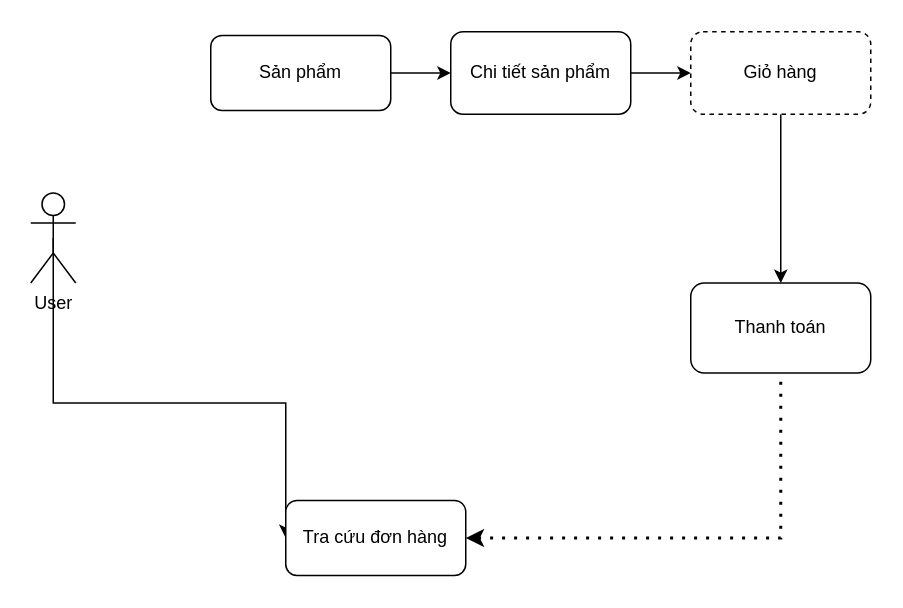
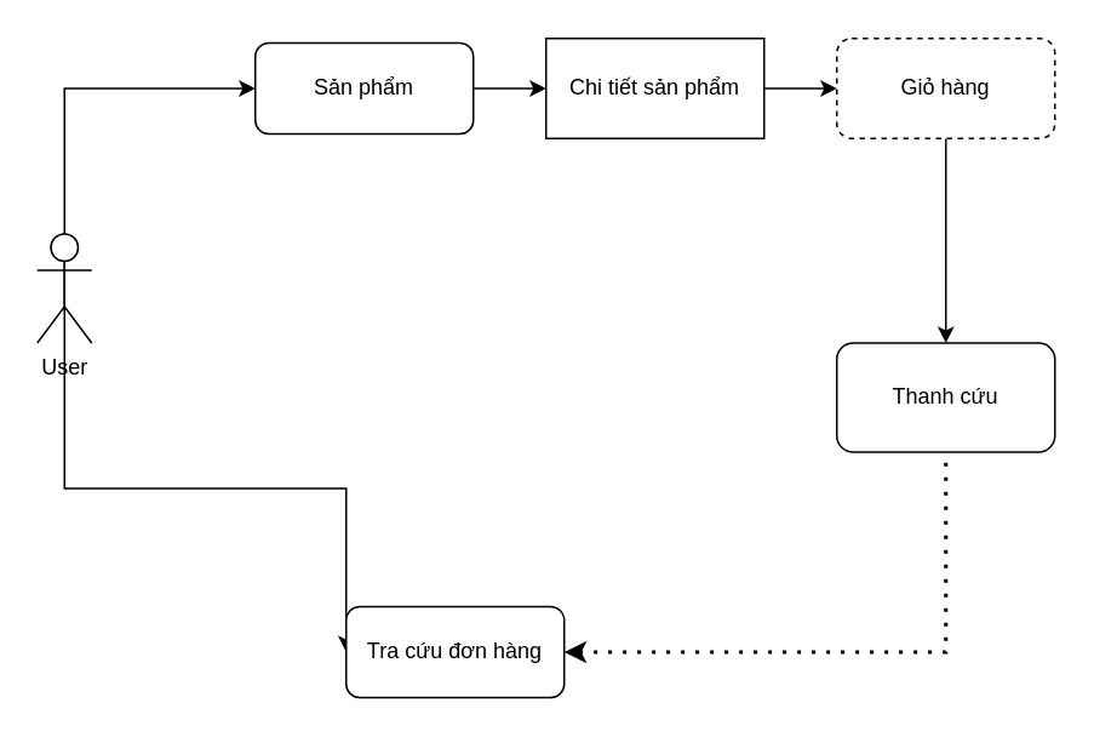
  <mxCell id="0" />
  <mxCell id="1" parent="0" />
  <mxCell id="2" style="edgeStyle=orthogonalEdgeStyle;rounded=0;orthogonalLoop=1;jettySize=auto;html=1;exitX=0.5;exitY=0.5;exitDx=0;exitDy=0;exitPerimeter=0;entryX=0;entryY=0.5;entryDx=0;entryDy=0;" edge="1" parent="1" source="4" target="7"><mxGeometry relative="1" as="geometry"><Array as="points"><mxPoint x="35" y="268" /></Array></mxGeometry></mxCell>
+ <mxCell id="3" style="edgeStyle=orthogonalEdgeStyle;rounded=0;orthogonalLoop=1;jettySize=auto;html=1;exitX=0.5;exitY=0.5;exitDx=0;exitDy=0;exitPerimeter=0;entryX=0;entryY=0.5;entryDx=0;entryDy=0;" edge="1" parent="1" source="4" target="6"><mxGeometry relative="1" as="geometry"><Array as="points"><mxPoint x="35" y="48" /></Array></mxGeometry></mxCell>
  <mxCell id="4" value="User" style="shape=umlActor;verticalLabelPosition=bottom;verticalAlign=top;html=1;outlineConnect=0;" vertex="1" parent="1"><mxGeometry x="20" y="128" width="30" height="60" as="geometry" /></mxCell>
  <mxCell id="5" value="" style="edgeStyle=orthogonalEdgeStyle;rounded=0;orthogonalLoop=1;jettySize=auto;html=1;" edge="1" parent="1" source="6" target="11"><mxGeometry relative="1" as="geometry" /></mxCell>
  <mxCell id="6" value="Sản phẩm" style="rounded=1;whiteSpace=wrap;html=1;" vertex="1" parent="1"><mxGeometry x="140" y="23" width="120" height="50" as="geometry" /></mxCell>
  <mxCell id="7" value="Tra cứu đơn hàng" style="rounded=1;whiteSpace=wrap;html=1;" vertex="1" parent="1"><mxGeometry x="190" y="333" width="120" height="50" as="geometry" /></mxCell>
  <mxCell id="8" style="edgeStyle=orthogonalEdgeStyle;rounded=0;orthogonalLoop=1;jettySize=auto;html=1;exitX=0.5;exitY=1;exitDx=0;exitDy=0;" edge="1" parent="1" source="7" target="7"><mxGeometry relative="1" as="geometry" /></mxCell>
- <mxCell id="9" value="Thanh toán" style="rounded=1;whiteSpace=wrap;html=1;" vertex="1" parent="1"><mxGeometry x="460" y="188" width="120" height="60" as="geometry" /></mxCell>
+ <mxCell id="9" value="Thanh cứu" style="rounded=1;whiteSpace=wrap;html=1;" vertex="1" parent="1"><mxGeometry x="460" y="188" width="120" height="60" as="geometry" /></mxCell>
  <mxCell id="10" value="" style="edgeStyle=orthogonalEdgeStyle;rounded=0;orthogonalLoop=1;jettySize=auto;html=1;" edge="1" parent="1" source="11" target="13"><mxGeometry relative="1" as="geometry" /></mxCell>
- <mxCell id="11" value="Chi tiết sản phẩm" style="rounded=1;whiteSpace=wrap;html=1;" vertex="1" parent="1"><mxGeometry x="300" y="20.5" width="120" height="55" as="geometry" /></mxCell>
+ <mxCell id="11" value="Chi tiết sản phẩm" style="whiteSpace=wrap;html=1;rounded=0;" vertex="1" parent="1"><mxGeometry x="300" y="20.5" width="120" height="55" as="geometry" /></mxCell>
  <mxCell id="12" style="edgeStyle=orthogonalEdgeStyle;rounded=0;orthogonalLoop=1;jettySize=auto;html=1;entryX=0.5;entryY=0;entryDx=0;entryDy=0;" edge="1" parent="1" source="13" target="9"><mxGeometry relative="1" as="geometry" /></mxCell>
  <mxCell id="13" value="Giỏ hàng" style="rounded=1;whiteSpace=wrap;html=1;dashed=1;" vertex="1" parent="1"><mxGeometry x="460" y="20.5" width="120" height="55" as="geometry" /></mxCell>
  <mxCell id="14" value="" style="endArrow=none;dashed=1;html=1;dashPattern=1 3;strokeWidth=2;rounded=0;endFill=0;startArrow=classic;startFill=1;" edge="1" parent="1"><mxGeometry width="50" height="50" relative="1" as="geometry"><mxPoint x="310" y="358" as="sourcePoint" /><mxPoint x="520" y="248" as="targetPoint" /><Array as="points"><mxPoint x="520" y="358" /></Array></mxGeometry></mxCell>
